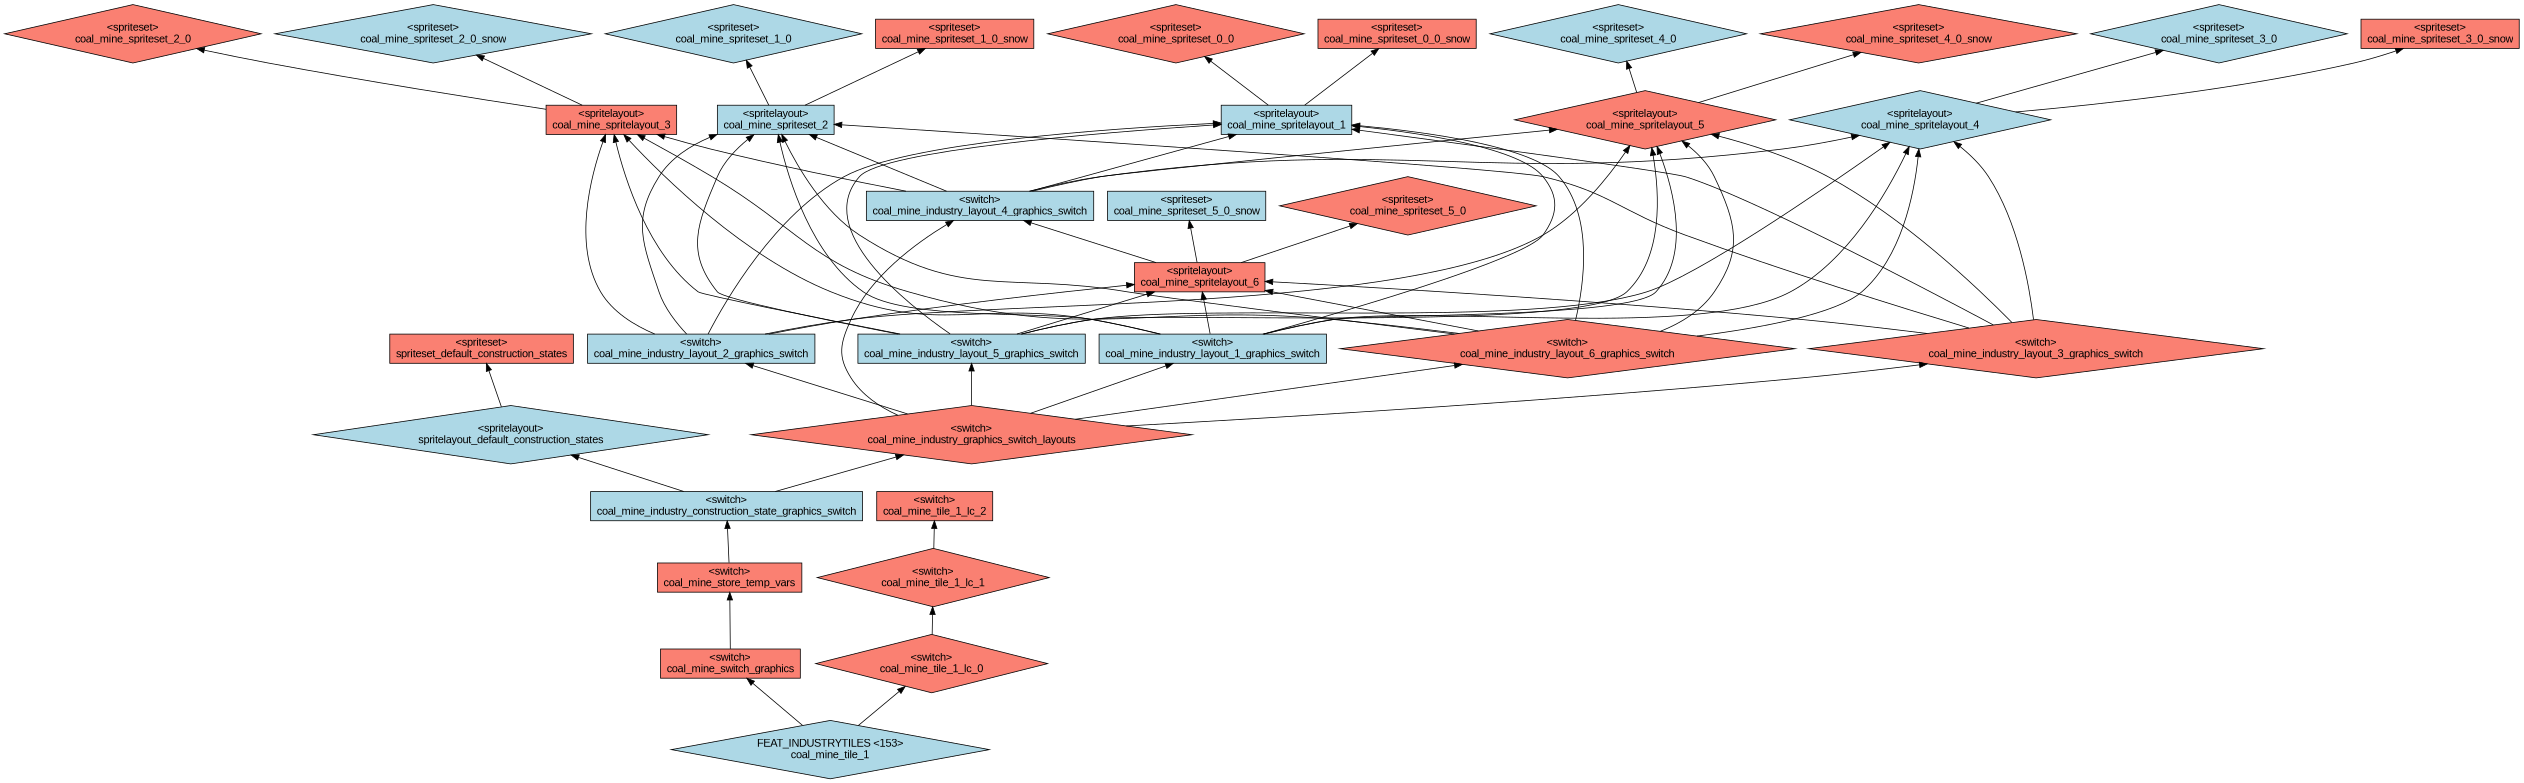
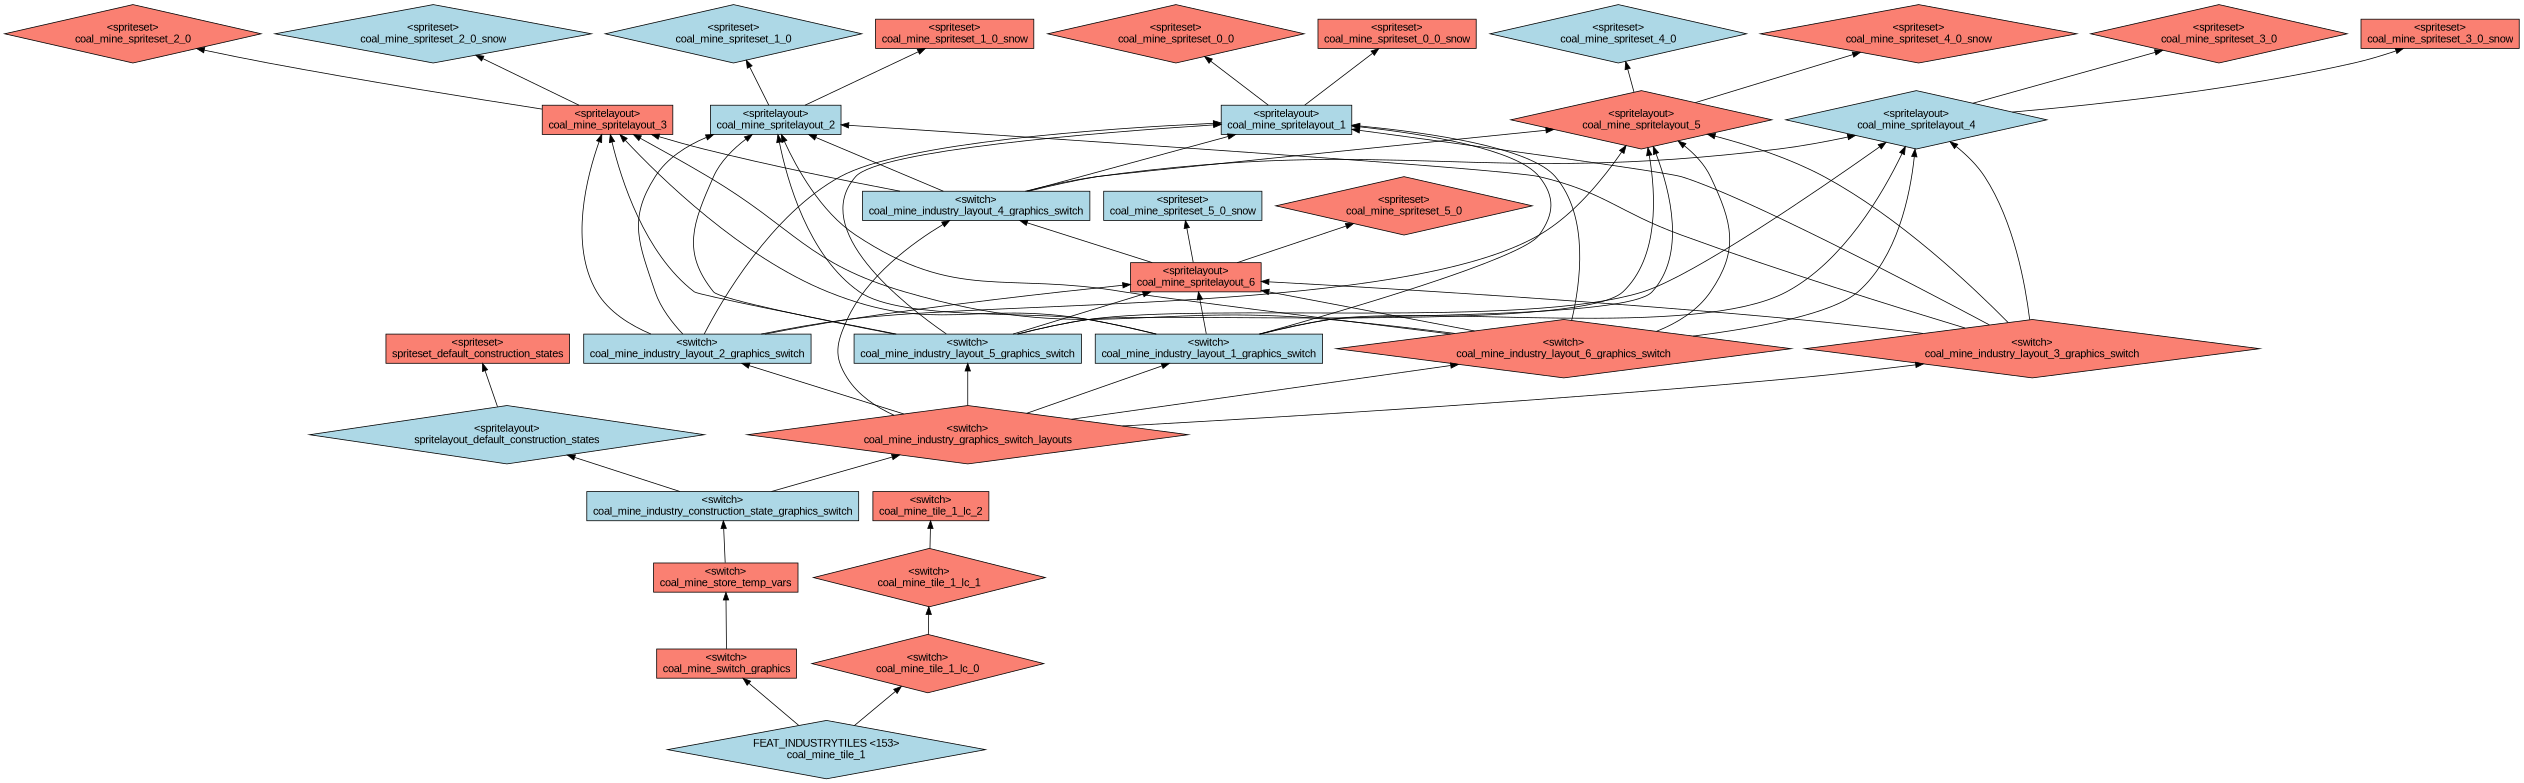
  digraph {
    fontname="Liberation Sans"
    rankdir=BT
    node [fillcolor=salmon fontname="Liberation Sans" shape=box style=filled]
    edge [fontname="Liberation Sans"]
    n1 [label="<spriteset>\nspriteset_default_construction_states"]
    n2 [fillcolor=lightblue label="<spritelayout>\nspritelayout_default_construction_states" shape=diamond]
    n3 [label="<spriteset>\ncoal_mine_spriteset_0_0" shape=diamond]
    n4 [label="<spriteset>\ncoal_mine_spriteset_0_0_snow"]
    n5 [fillcolor=lightblue label="<spriteset>\ncoal_mine_spriteset_1_0" shape=diamond]
    n6 [label="<spriteset>\ncoal_mine_spriteset_1_0_snow"]
    n7 [label="<spriteset>\ncoal_mine_spriteset_2_0" shape=diamond]
    n8 [fillcolor=lightblue label="<spriteset>\ncoal_mine_spriteset_2_0_snow" shape=diamond]
-   n9 [fillcolor=lightblue label="<spriteset>\ncoal_mine_spriteset_3_0" shape=diamond]
+   n9 [label="<spriteset>\ncoal_mine_spriteset_3_0" shape=diamond]
    n10 [label="<spriteset>\ncoal_mine_spriteset_3_0_snow"]
    n11 [fillcolor=lightblue label="<spriteset>\ncoal_mine_spriteset_4_0" shape=diamond]
    n12 [label="<spriteset>\ncoal_mine_spriteset_4_0_snow" shape=diamond]
    n13 [label="<spriteset>\ncoal_mine_spriteset_5_0" shape=diamond]
    n14 [fillcolor=lightblue label="<spriteset>\ncoal_mine_spriteset_5_0_snow"]
    n15 [fillcolor=lightblue label="<spritelayout>\ncoal_mine_spritelayout_1"]
-   n16 [fillcolor=lightblue label="<spritelayout>\ncoal_mine_spriteset_2"]
+   n16 [fillcolor=lightblue label="<spritelayout>\ncoal_mine_spritelayout_2"]
    n17 [label="<spritelayout>\ncoal_mine_spritelayout_3"]
    n18 [fillcolor=lightblue label="<spritelayout>\ncoal_mine_spritelayout_4" shape=diamond]
    n19 [label="<spritelayout>\ncoal_mine_spritelayout_5" shape=diamond]
    n20 [label="<spritelayout>\ncoal_mine_spritelayout_6"]
    n21 [fillcolor=lightblue label="<switch>\ncoal_mine_industry_layout_4_graphics_switch"]
    n22 [fillcolor=lightblue label="<switch>\ncoal_mine_industry_layout_1_graphics_switch"]
    n23 [fillcolor=lightblue label="<switch>\ncoal_mine_industry_layout_2_graphics_switch"]
    n24 [label="<switch>\ncoal_mine_industry_layout_3_graphics_switch" shape=diamond]
    n25 [fillcolor=lightblue label="<switch>\ncoal_mine_industry_layout_5_graphics_switch"]
    n26 [label="<switch>\ncoal_mine_industry_layout_6_graphics_switch" shape=diamond]
    n27 [label="<switch>\ncoal_mine_industry_graphics_switch_layouts" shape=diamond]
    n28 [fillcolor=lightblue label="<switch>\ncoal_mine_industry_construction_state_graphics_switch"]
    n29 [label="<switch>\ncoal_mine_store_temp_vars"]
    n30 [label="<switch>\ncoal_mine_switch_graphics"]
    n31 [label="<switch>\ncoal_mine_tile_1_lc_2"]
    n32 [label="<switch>\ncoal_mine_tile_1_lc_1" shape=diamond]
    n33 [label="<switch>\ncoal_mine_tile_1_lc_0" shape=diamond]
    n34 [fillcolor=lightblue label="FEAT_INDUSTRYTILES <153>\ncoal_mine_tile_1" shape=diamond]
    n2 -> n1
    n15 -> n3
    n15 -> n4
    n16 -> n5
    n16 -> n6
    n17 -> n7
    n17 -> n8
    n18 -> n9
    n18 -> n10
    n19 -> n11
    n19 -> n12
    n20 -> n13
    n20 -> n14
    n20 -> n21
    n21 -> n15
    n21 -> n16
    n21 -> n17
    n21 -> n18
    n21 -> n19
    n22 -> n15
    n22 -> n16
    n22 -> n17
    n22 -> n18
    n22 -> n19
    n22 -> n20
    n23 -> n15
    n23 -> n16
    n23 -> n17
    n23 -> n19
    n23 -> n20
    n24 -> n15
    n24 -> n16
    n24 -> n18
    n24 -> n19
    n24 -> n20
    n25 -> n15
    n25 -> n16
    n25 -> n17
    n25 -> n18
    n25 -> n19
    n25 -> n20
    n26 -> n15
    n26 -> n16
    n26 -> n17
    n26 -> n18
    n26 -> n19
    n26 -> n20
    n27 -> n21
    n27 -> n22
    n27 -> n23
    n27 -> n24
    n27 -> n25
    n27 -> n26
    n28 -> n2
    n28 -> n27
    n29 -> n28
    n30 -> n29
    n32 -> n31
    n33 -> n32
    n34 -> n30
    n34 -> n33
  }
